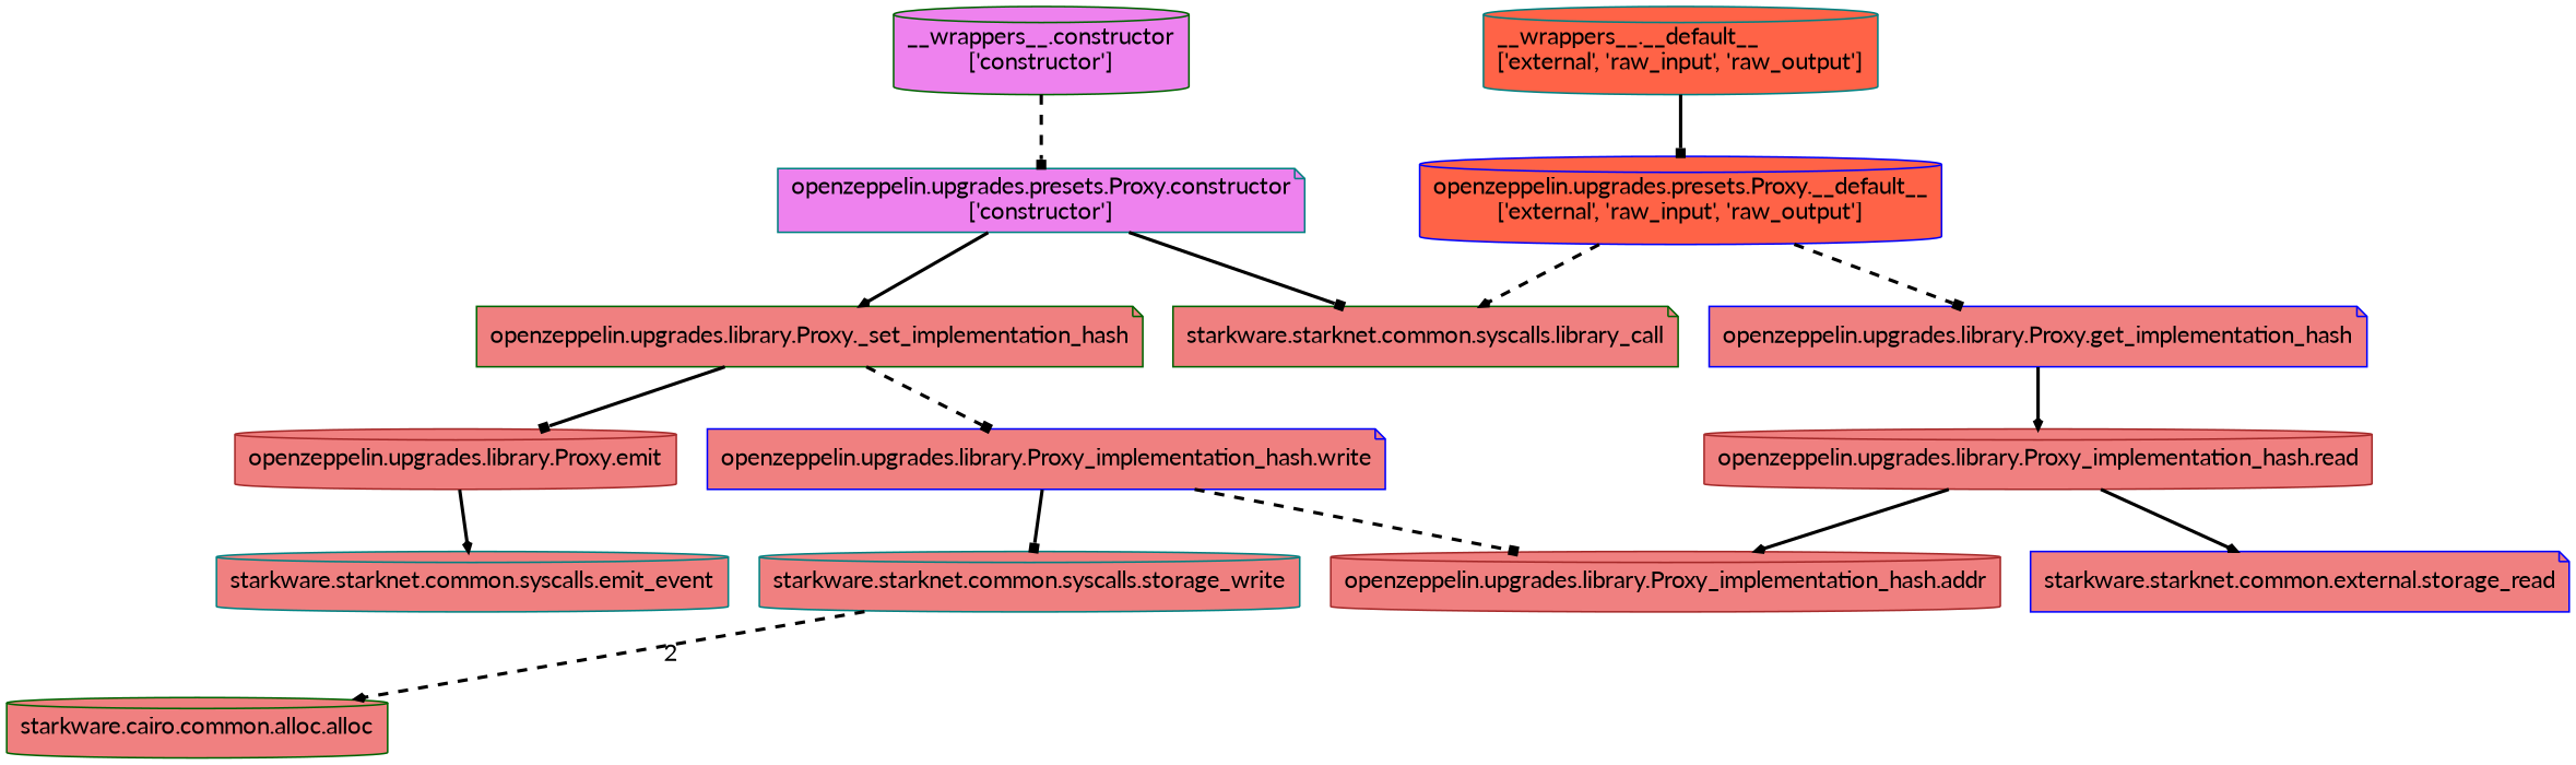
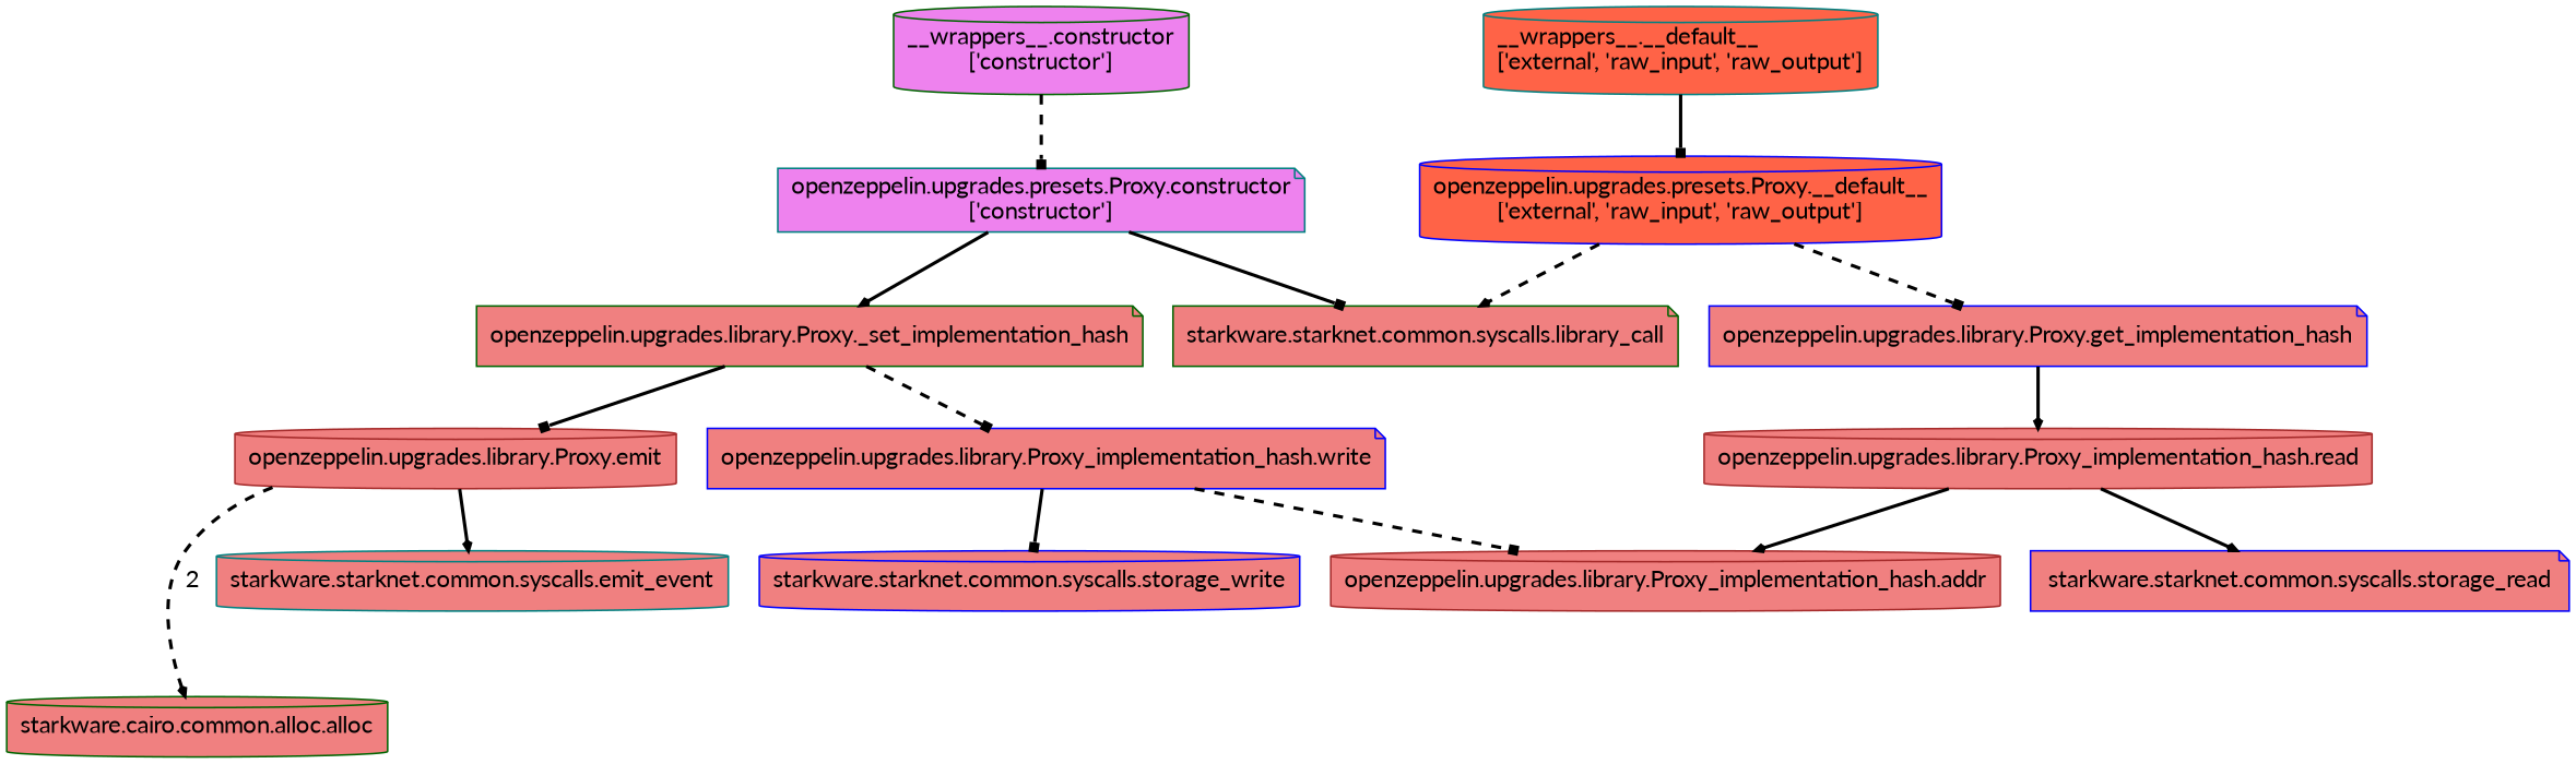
  digraph {
    fontname=Lato
    fontsize=20
    newrank=true
    rankdir=TB
    node [color=darkgreen fillcolor=lightcoral fontname=Lato pencolor="#00000044" shape=cylinder style=filled]
    edge [arrowhead=box arrowsize=0.5 fontname=Lato labeldistance=3 labelfontcolor="#00000080" penwidth=2 style=bold]
    n1 [label="starkware.cairo.common.alloc.alloc"]
    n2 [label="starkware.starknet.common.syscalls.library_call" shape=note]
-   n3 [color=blue label="starkware.starknet.common.external.storage_read" shape=note]
-   n4 [color=teal label="starkware.starknet.common.syscalls.storage_write"]
+   n3 [color=blue label="starkware.starknet.common.syscalls.storage_read" shape=note]
+   n4 [color=blue label="starkware.starknet.common.syscalls.storage_write"]
    n5 [color=teal label="starkware.starknet.common.syscalls.emit_event"]
    n6 [color=brown label="openzeppelin.upgrades.library.Proxy.emit"]
    n7 [color=brown label="openzeppelin.upgrades.library.Proxy_implementation_hash.addr"]
    n8 [color=brown label="openzeppelin.upgrades.library.Proxy_implementation_hash.read"]
    n9 [color=blue label="openzeppelin.upgrades.library.Proxy_implementation_hash.write" shape=note]
    n10 [color=blue label="openzeppelin.upgrades.library.Proxy.get_implementation_hash" shape=note]
    n11 [label="openzeppelin.upgrades.library.Proxy._set_implementation_hash" shape=note]
    n12 [color=teal fillcolor=violet label="openzeppelin.upgrades.presets.Proxy.constructor\l['constructor']" shape=note]
    n13 [fillcolor=violet label="__wrappers__.constructor\l['constructor']"]
    n14 [color=blue fillcolor=tomato label="openzeppelin.upgrades.presets.Proxy.__default__\l['external', 'raw_input', 'raw_output']"]
    n15 [color=teal fillcolor=tomato label="__wrappers__.__default__\l['external', 'raw_input', 'raw_output']"]
-   n4 -> n1 [arrowhead=vee label=2 style=dashed]
+   n6 -> n1 [arrowhead=vee label=2 style=dashed]
    n6 -> n5 [arrowhead=vee]
    n8 -> n3 [arrowhead=vee]
    n8 -> n7 [arrowhead=vee]
    n9 -> n4
    n9 -> n7 [style=dashed]
    n10 -> n8 [arrowhead=vee]
    n11 -> n6
    n11 -> n9 [style=dashed]
    n12 -> n2
    n12 -> n11 [arrowhead=vee]
    n13 -> n12 [style=dashed]
    n14 -> n2 [arrowhead=vee style=dashed]
    n14 -> n10 [style=dashed]
    n15 -> n14
  }
